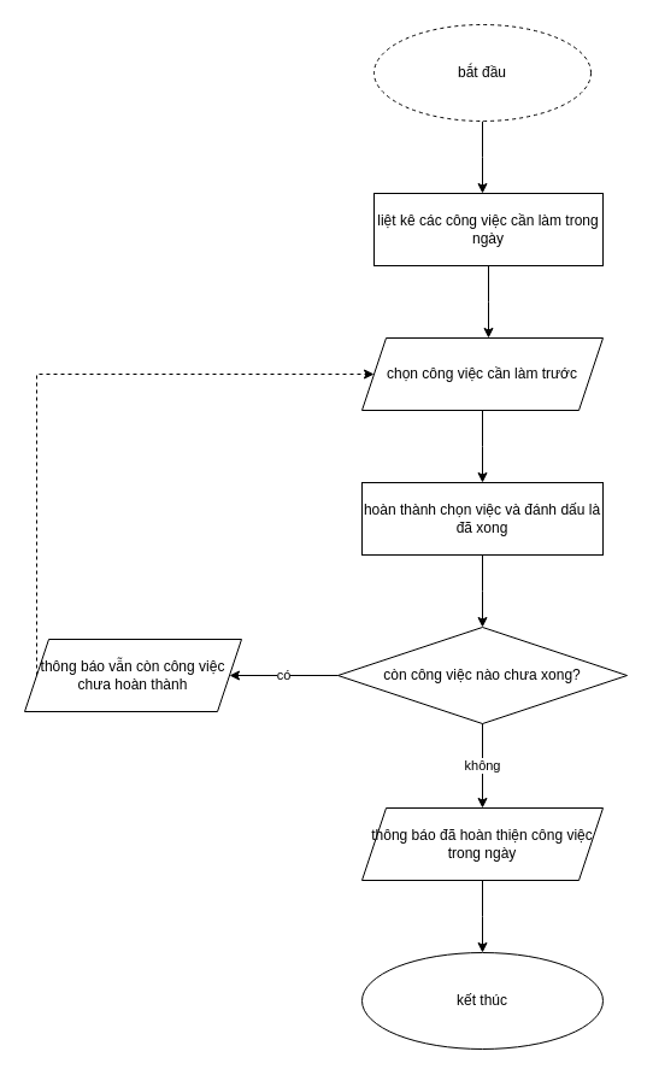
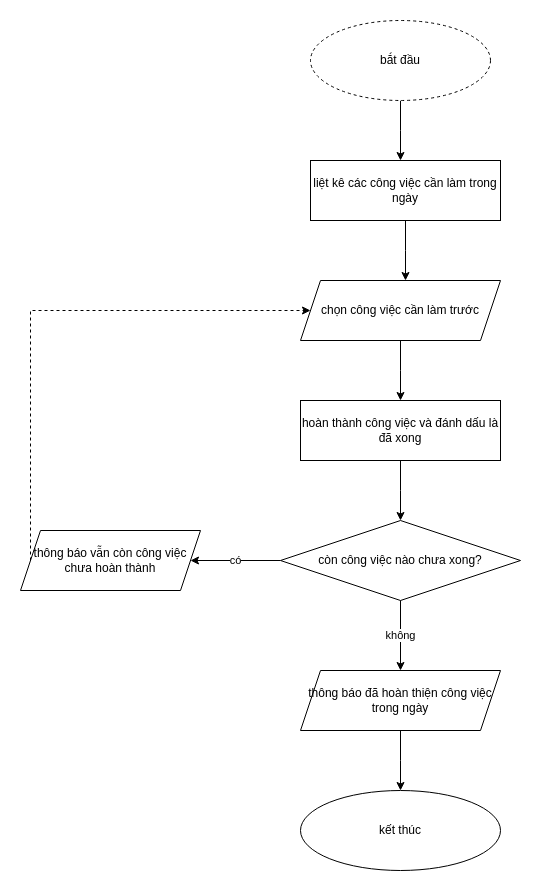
  <mxCell id="0" />
  <mxCell id="1" parent="0" />
  <mxCell id="2" style="edgeStyle=orthogonalEdgeStyle;rounded=0;orthogonalLoop=1;jettySize=auto;html=1;" edge="1" parent="1" source="3"><mxGeometry relative="1" as="geometry"><mxPoint x="400" y="160" as="targetPoint" /></mxGeometry></mxCell>
  <mxCell id="3" value="bắt đầu" style="ellipse;whiteSpace=wrap;html=1;dashed=1;" vertex="1" parent="1"><mxGeometry x="310" y="20" width="180" height="80" as="geometry" /></mxCell>
  <mxCell id="4" style="edgeStyle=orthogonalEdgeStyle;rounded=0;orthogonalLoop=1;jettySize=auto;html=1;" edge="1" parent="1" source="5"><mxGeometry relative="1" as="geometry"><mxPoint x="405" y="280" as="targetPoint" /></mxGeometry></mxCell>
  <mxCell id="5" value="liệt kê các công việc cần làm trong ngày" style="rounded=0;whiteSpace=wrap;html=1;" vertex="1" parent="1"><mxGeometry x="310" y="160" width="190" height="60" as="geometry" /></mxCell>
  <mxCell id="6" style="edgeStyle=orthogonalEdgeStyle;rounded=0;orthogonalLoop=1;jettySize=auto;html=1;" edge="1" parent="1" source="7"><mxGeometry relative="1" as="geometry"><mxPoint x="400" y="400" as="targetPoint" /></mxGeometry></mxCell>
  <mxCell id="7" value="chọn công việc cần làm trước" style="shape=parallelogram;perimeter=parallelogramPerimeter;whiteSpace=wrap;html=1;fixedSize=1;" vertex="1" parent="1"><mxGeometry x="300" y="280" width="200" height="60" as="geometry" /></mxCell>
  <mxCell id="8" style="edgeStyle=orthogonalEdgeStyle;rounded=0;orthogonalLoop=1;jettySize=auto;html=1;" edge="1" parent="1" source="9"><mxGeometry relative="1" as="geometry"><mxPoint x="400" y="520" as="targetPoint" /></mxGeometry></mxCell>
- <mxCell id="9" value="hoàn thành chọn việc và đánh dấu là đã xong" style="rounded=0;whiteSpace=wrap;html=1;" vertex="1" parent="1"><mxGeometry x="300" y="400" width="200" height="60" as="geometry" /></mxCell>
+ <mxCell id="9" value="hoàn thành công việc và đánh dấu là đã xong" style="rounded=0;whiteSpace=wrap;html=1;" vertex="1" parent="1"><mxGeometry x="300" y="400" width="200" height="60" as="geometry" /></mxCell>
  <mxCell id="10" value="còn công việc nào chưa xong?" style="rhombus;whiteSpace=wrap;html=1;" vertex="1" parent="1"><mxGeometry x="280" y="520" width="240" height="80" as="geometry" /></mxCell>
  <mxCell id="11" value="không" style="endArrow=classic;html=1;rounded=0;exitX=0.5;exitY=1;exitDx=0;exitDy=0;" edge="1" parent="1" source="10"><mxGeometry width="50" height="50" relative="1" as="geometry"><mxPoint x="370" y="690" as="sourcePoint" /><mxPoint x="400" y="670" as="targetPoint" /><Array as="points"><mxPoint x="400" y="670" /></Array></mxGeometry></mxCell>
  <mxCell id="12" value="có" style="endArrow=classic;html=1;rounded=0;exitX=0;exitY=0.5;exitDx=0;exitDy=0;" edge="1" parent="1" source="10"><mxGeometry width="50" height="50" relative="1" as="geometry"><mxPoint x="370" y="690" as="sourcePoint" /><mxPoint x="190" y="560" as="targetPoint" /></mxGeometry></mxCell>
  <mxCell id="13" value="thông báo vẫn còn công việc chưa hoàn thành" style="shape=parallelogram;perimeter=parallelogramPerimeter;whiteSpace=wrap;html=1;fixedSize=1;" vertex="1" parent="1"><mxGeometry x="20" y="530" width="180" height="60" as="geometry" /></mxCell>
  <mxCell id="14" value="" style="endArrow=classic;html=1;rounded=0;exitX=0;exitY=0.5;exitDx=0;exitDy=0;entryX=0;entryY=0.5;entryDx=0;entryDy=0;dashed=1;" edge="1" parent="1" source="13" target="7"><mxGeometry width="50" height="50" relative="1" as="geometry"><mxPoint x="370" y="390" as="sourcePoint" /><mxPoint x="420" y="340" as="targetPoint" /><Array as="points"><mxPoint x="30" y="310" /></Array></mxGeometry></mxCell>
  <mxCell id="15" style="edgeStyle=orthogonalEdgeStyle;rounded=0;orthogonalLoop=1;jettySize=auto;html=1;" edge="1" parent="1" source="16"><mxGeometry relative="1" as="geometry"><mxPoint x="400" y="790" as="targetPoint" /></mxGeometry></mxCell>
  <mxCell id="16" value="thông báo đã hoàn thiện công việc trong ngày" style="shape=parallelogram;perimeter=parallelogramPerimeter;whiteSpace=wrap;html=1;fixedSize=1;" vertex="1" parent="1"><mxGeometry x="300" y="670" width="200" height="60" as="geometry" /></mxCell>
  <mxCell id="17" value="kết thúc" style="ellipse;whiteSpace=wrap;html=1;" vertex="1" parent="1"><mxGeometry x="300" y="790" width="200" height="80" as="geometry" /></mxCell>
